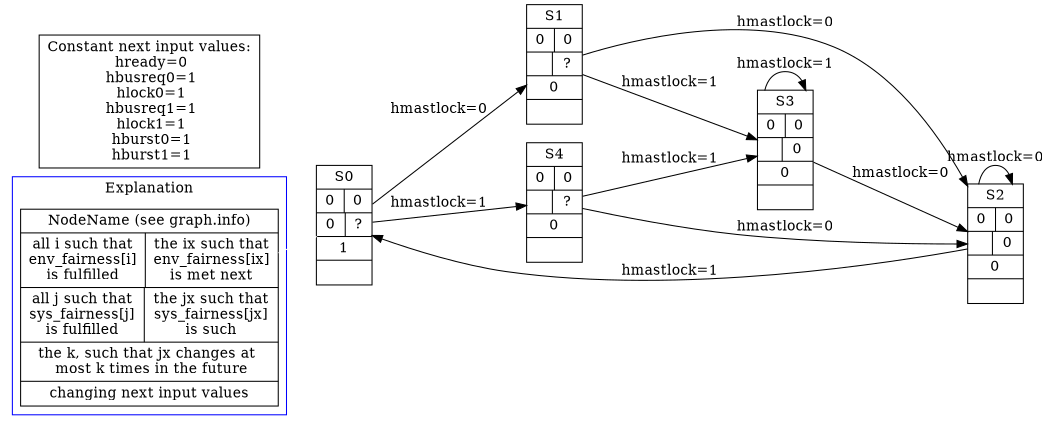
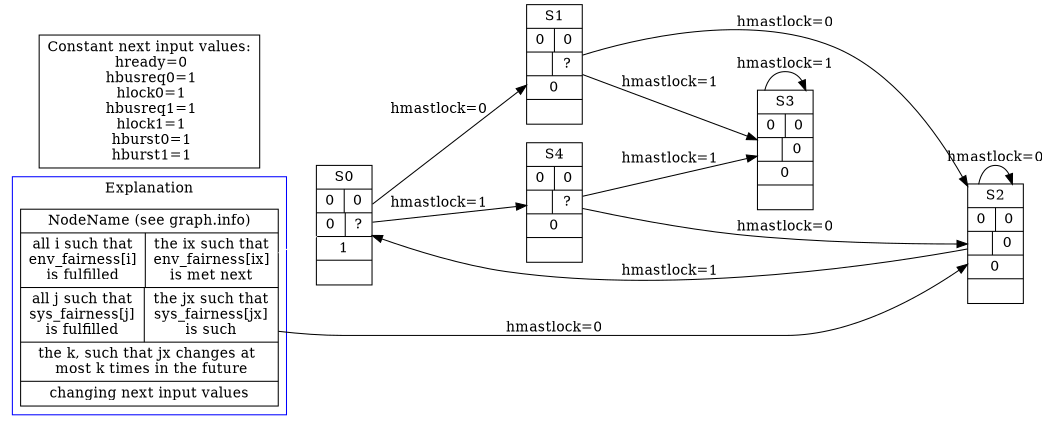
  digraph {
    rankdir=LR
    node [shape=record]
    n1 [label="NodeName (see graph.info)|{all i such that\nenv_fairness[i]\nis fulfilled|the ix such that\nenv_fairness[ix]\nis met next}|{all j such that\nsys_fairness[j]\nis fulfilled|the jx such that\nsys_fairness[jx]\nis such}| the k, such that jx changes at \n most k times in the future|changing next input values"]
    n2 [label="S0 | {0 | 0} | {0 | ?} | 1 | "]
    n3 [label="S1 | {0 | 0} | { | ?} | 0 | "]
    n4 [label="S4 | {0 | 0} | { | ?} | 0 | "]
    n5 [label="S2 | {0 | 0} | { | 0} | 0 | "]
    n6 [label="S3 | {0 | 0} | { | 0} | 0 | "]
    n7 [label="Constant next input values:\n hready=0\n hbusreq0=1\n hlock0=1\n hbusreq1=1\n hlock1=1\n hburst0=1\n hburst1=1\n "]
    subgraph cluster_1 {
      color=blue
      label=Explanation
      n1
    }
    n1 -> n2 [color=white]
    n2 -> n3 [label="hmastlock=0\n"]
    n2 -> n4 [label="hmastlock=1\n"]
    n3 -> n5 [label="hmastlock=0\n"]
    n3 -> n6 [label="hmastlock=1\n"]
    n4 -> n5 [label="hmastlock=0\n"]
    n4 -> n6 [label="hmastlock=1\n"]
    n5 -> n2 [label="hmastlock=1\n"]
    n5 -> n5 [label="hmastlock=0\n"]
-   n6 -> n5 [label="hmastlock=0\n"]
+   n1 -> n5 [label="hmastlock=0\n"]
    n6 -> n6 [label="hmastlock=1\n"]
  }
